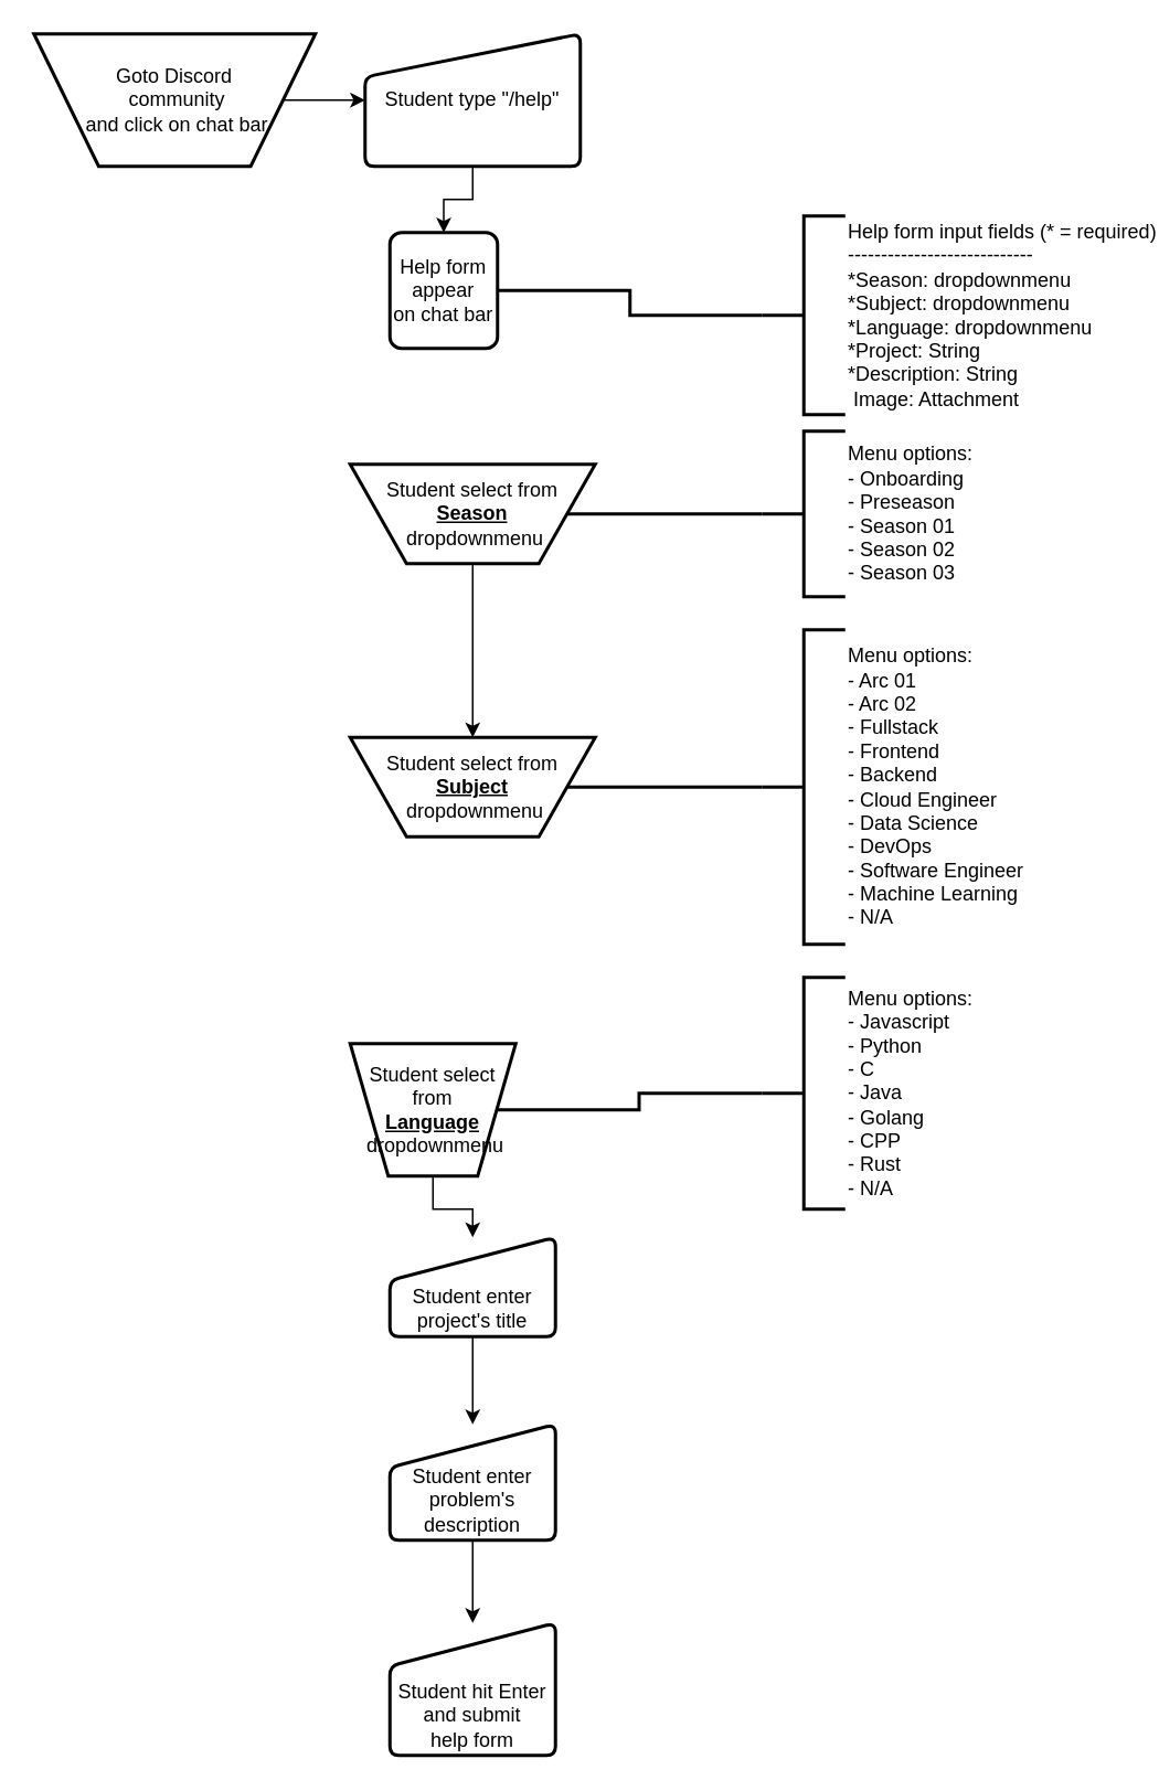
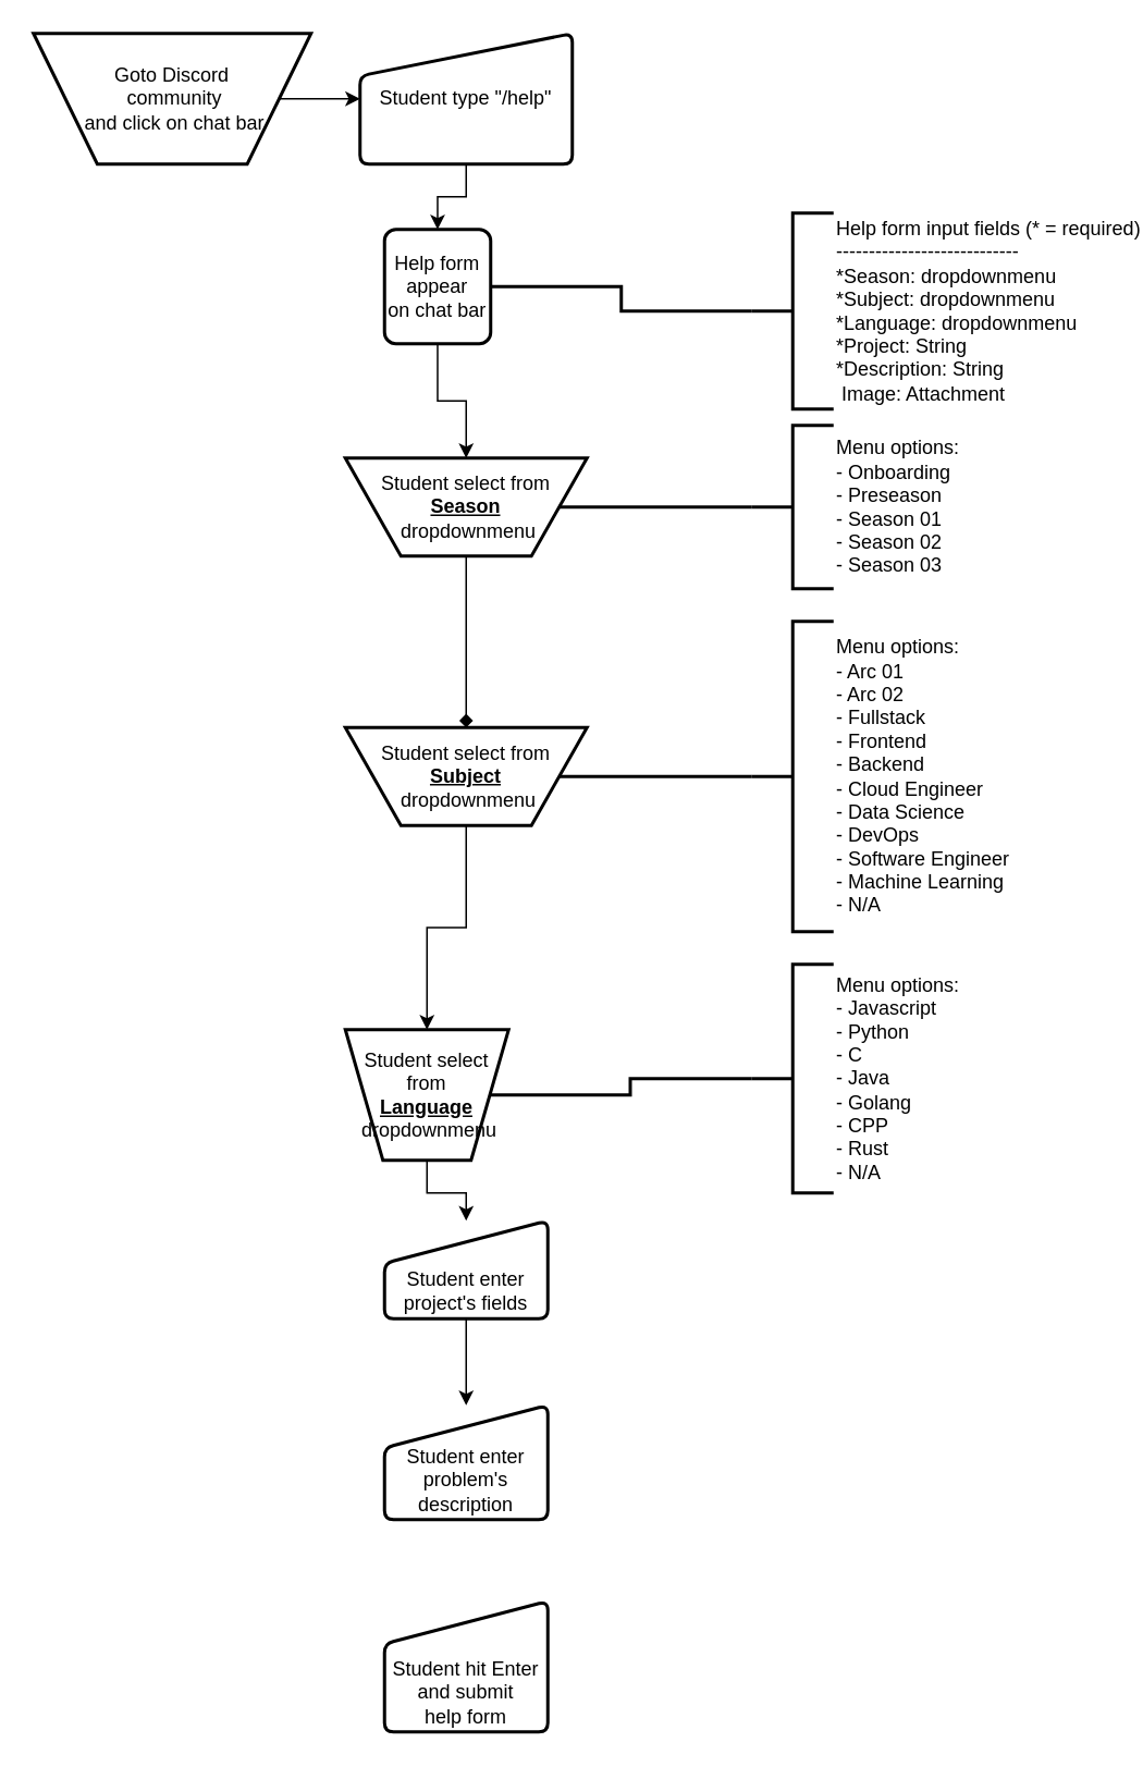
  <mxCell id="0" />
  <mxCell id="1" parent="0" />
  <mxCell id="2" value="" style="edgeStyle=orthogonalEdgeStyle;rounded=0;orthogonalLoop=1;jettySize=auto;html=1;" edge="1" parent="1" source="3" target="5"><mxGeometry relative="1" as="geometry" /></mxCell>
  <mxCell id="3" value="Goto Discord&lt;br&gt;&amp;nbsp;community&lt;br&gt;&amp;nbsp;and click on chat bar&lt;span data-lucid-content=&quot;{&amp;quot;t&amp;quot;:&amp;quot;Goto Discord community and click on chat bar&amp;quot;,&amp;quot;m&amp;quot;:[{&amp;quot;s&amp;quot;:0,&amp;quot;n&amp;quot;:&amp;quot;a&amp;quot;,&amp;quot;v&amp;quot;:&amp;quot;center&amp;quot;},{&amp;quot;s&amp;quot;:0,&amp;quot;n&amp;quot;:&amp;quot;c&amp;quot;,&amp;quot;v&amp;quot;:&amp;quot;3a414aff&amp;quot;,&amp;quot;e&amp;quot;:44}]}&quot; data-lucid-type=&quot;application/vnd.lucid.text&quot;&gt;&lt;/span&gt;&lt;span data-lucid-content=&quot;{&amp;quot;t&amp;quot;:&amp;quot;Goto Discord community and click on chat bar&amp;quot;,&amp;quot;m&amp;quot;:[{&amp;quot;s&amp;quot;:0,&amp;quot;n&amp;quot;:&amp;quot;a&amp;quot;,&amp;quot;v&amp;quot;:&amp;quot;center&amp;quot;},{&amp;quot;s&amp;quot;:0,&amp;quot;n&amp;quot;:&amp;quot;c&amp;quot;,&amp;quot;v&amp;quot;:&amp;quot;3a414aff&amp;quot;,&amp;quot;e&amp;quot;:44}]}&quot; data-lucid-type=&quot;application/vnd.lucid.text&quot;&gt;&lt;/span&gt;" style="verticalLabelPosition=middle;verticalAlign=middle;html=1;shape=trapezoid;perimeter=trapezoidPerimeter;whiteSpace=wrap;size=0.23;arcSize=10;flipV=1;labelPosition=center;align=center;strokeWidth=2;" vertex="1" parent="1"><mxGeometry x="20" y="20" width="170" height="80" as="geometry" /></mxCell>
  <mxCell id="4" value="" style="edgeStyle=orthogonalEdgeStyle;rounded=0;orthogonalLoop=1;jettySize=auto;html=1;" edge="1" parent="1" source="5" target="8"><mxGeometry relative="1" as="geometry" /></mxCell>
  <mxCell id="5" value="Student type &quot;/help&quot;" style="html=1;strokeWidth=2;shape=manualInput;whiteSpace=wrap;rounded=1;size=26;arcSize=11;shadow=0;align=center;verticalAlign=middle;" vertex="1" parent="1"><mxGeometry x="220" y="20" width="130" height="80" as="geometry" /></mxCell>
+ <mxCell id="6" value="" style="edgeStyle=orthogonalEdgeStyle;rounded=0;orthogonalLoop=1;jettySize=auto;html=1;" edge="1" parent="1" source="8" target="12"><mxGeometry relative="1" as="geometry" /></mxCell>
  <mxCell id="7" style="edgeStyle=orthogonalEdgeStyle;rounded=0;orthogonalLoop=1;jettySize=auto;html=1;exitX=1;exitY=0.5;exitDx=0;exitDy=0;entryX=0;entryY=0.5;entryDx=0;entryDy=0;entryPerimeter=0;endArrow=none;endFill=0;strokeWidth=2;" edge="1" parent="1" source="8" target="9"><mxGeometry relative="1" as="geometry" /></mxCell>
  <mxCell id="8" value="Help form appear&lt;br&gt;on chat bar" style="rounded=1;whiteSpace=wrap;html=1;absoluteArcSize=1;arcSize=14;strokeWidth=2;" vertex="1" parent="1"><mxGeometry x="235" y="140" width="65" height="70" as="geometry" /></mxCell>
  <mxCell id="9" value="Help form input fields (* = required)&lt;br&gt;----------------------------&lt;br&gt;*Season: dropdownmenu&lt;br&gt;*Subject: dropdownmenu&lt;br&gt;*Language: dropdownmenu&lt;br&gt;*Project: String&lt;br&gt;*Description: String&lt;br&gt;&amp;nbsp;Image: Attachment" style="strokeWidth=2;html=1;shape=mxgraph.flowchart.annotation_2;align=left;labelPosition=right;pointerEvents=1;" vertex="1" parent="1"><mxGeometry x="460" y="130" width="50" height="120" as="geometry" /></mxCell>
  <mxCell id="10" value="" style="edgeStyle=orthogonalEdgeStyle;rounded=0;orthogonalLoop=1;jettySize=auto;html=1;strokeWidth=2;endArrow=none;endFill=0;" edge="1" parent="1" source="12" target="19"><mxGeometry relative="1" as="geometry" /></mxCell>
- <mxCell id="11" value="" style="edgeStyle=orthogonalEdgeStyle;rounded=0;orthogonalLoop=1;jettySize=auto;html=1;" edge="1" parent="1" source="12" target="15"><mxGeometry relative="1" as="geometry" /></mxCell>
+ <mxCell id="11" value="" style="edgeStyle=orthogonalEdgeStyle;rounded=0;orthogonalLoop=1;jettySize=auto;html=1;endArrow=diamond;" edge="1" parent="1" source="12" target="15"><mxGeometry relative="1" as="geometry" /></mxCell>
  <mxCell id="12" value="Student select from&lt;br&gt;&lt;b&gt;&lt;u&gt;Season&lt;/u&gt;&lt;/b&gt;&lt;br&gt;&amp;nbsp;dropdownmenu" style="verticalLabelPosition=middle;verticalAlign=middle;html=1;shape=trapezoid;perimeter=trapezoidPerimeter;whiteSpace=wrap;size=0.23;arcSize=10;flipV=1;labelPosition=center;align=center;strokeWidth=2;" vertex="1" parent="1"><mxGeometry x="211" y="280" width="148" height="60" as="geometry" /></mxCell>
  <mxCell id="13" value="" style="edgeStyle=orthogonalEdgeStyle;rounded=0;orthogonalLoop=1;jettySize=auto;html=1;strokeWidth=2;endArrow=none;endFill=0;" edge="1" parent="1" source="15" target="20"><mxGeometry relative="1" as="geometry" /></mxCell>
+ <mxCell id="14" style="edgeStyle=orthogonalEdgeStyle;rounded=0;orthogonalLoop=1;jettySize=auto;html=1;exitX=0.5;exitY=1;exitDx=0;exitDy=0;entryX=0.5;entryY=0;entryDx=0;entryDy=0;" edge="1" parent="1" source="15" target="18"><mxGeometry relative="1" as="geometry" /></mxCell>
  <mxCell id="15" value="Student select from&lt;br&gt;&lt;b&gt;&lt;u&gt;Subject&lt;/u&gt;&lt;/b&gt;&lt;br&gt;&amp;nbsp;dropdownmenu" style="verticalLabelPosition=middle;verticalAlign=middle;html=1;shape=trapezoid;perimeter=trapezoidPerimeter;whiteSpace=wrap;size=0.23;arcSize=10;flipV=1;labelPosition=center;align=center;strokeWidth=2;" vertex="1" parent="1"><mxGeometry x="211" y="445" width="148" height="60" as="geometry" /></mxCell>
  <mxCell id="16" value="" style="edgeStyle=orthogonalEdgeStyle;rounded=0;orthogonalLoop=1;jettySize=auto;html=1;strokeWidth=2;endArrow=none;endFill=0;" edge="1" parent="1" source="18" target="21"><mxGeometry relative="1" as="geometry" /></mxCell>
  <mxCell id="17" value="" style="edgeStyle=orthogonalEdgeStyle;rounded=0;orthogonalLoop=1;jettySize=auto;html=1;" edge="1" parent="1" source="18" target="23"><mxGeometry relative="1" as="geometry" /></mxCell>
  <mxCell id="18" value="Student select from&lt;br&gt;&lt;b&gt;&lt;u&gt;Language&lt;/u&gt;&lt;/b&gt;&lt;br&gt;&amp;nbsp;dropdownmenu" style="verticalLabelPosition=middle;verticalAlign=middle;html=1;shape=trapezoid;perimeter=trapezoidPerimeter;whiteSpace=wrap;size=0.23;arcSize=10;flipV=1;labelPosition=center;align=center;strokeWidth=2;" vertex="1" parent="1"><mxGeometry x="211" y="630" width="100" height="80" as="geometry" /></mxCell>
  <mxCell id="19" value="Menu options:&lt;br&gt;- Onboarding&lt;br&gt;- Preseason&lt;br&gt;- Season 01&lt;br&gt;- Season 02&lt;br&gt;- Season 03" style="strokeWidth=2;html=1;shape=mxgraph.flowchart.annotation_2;align=left;labelPosition=right;pointerEvents=1;" vertex="1" parent="1"><mxGeometry x="460" y="260" width="50" height="100" as="geometry" /></mxCell>
  <mxCell id="20" value="Menu options:&lt;br&gt;- Arc 01&lt;br&gt;- Arc 02&lt;br&gt;- Fullstack&lt;br&gt;- Frontend&lt;br&gt;- Backend&lt;br&gt;- Cloud Engineer&lt;br&gt;- Data Science&lt;br&gt;- DevOps&lt;br&gt;- Software Engineer&lt;br&gt;- Machine Learning&lt;br&gt;- N/A" style="strokeWidth=2;html=1;shape=mxgraph.flowchart.annotation_2;align=left;labelPosition=right;pointerEvents=1;" vertex="1" parent="1"><mxGeometry x="460" y="380" width="50" height="190" as="geometry" /></mxCell>
  <mxCell id="21" value="Menu options:&lt;br&gt;- Javascript&lt;br&gt;- Python&lt;br&gt;- C&lt;br&gt;- Java&lt;br&gt;- Golang&lt;br&gt;- CPP&lt;br&gt;- Rust&lt;br&gt;- N/A" style="strokeWidth=2;html=1;shape=mxgraph.flowchart.annotation_2;align=left;labelPosition=right;pointerEvents=1;" vertex="1" parent="1"><mxGeometry x="460" y="590" width="50" height="140" as="geometry" /></mxCell>
  <mxCell id="22" value="" style="edgeStyle=orthogonalEdgeStyle;rounded=0;orthogonalLoop=1;jettySize=auto;html=1;" edge="1" parent="1" source="23" target="25"><mxGeometry relative="1" as="geometry" /></mxCell>
- <mxCell id="23" value="Student enter project's title" style="html=1;strokeWidth=2;shape=manualInput;whiteSpace=wrap;rounded=1;size=26;arcSize=11;verticalAlign=bottom;horizontal=1;" vertex="1" parent="1"><mxGeometry x="235" y="747" width="100" height="60" as="geometry" /></mxCell>
- <mxCell id="24" value="" style="edgeStyle=orthogonalEdgeStyle;rounded=0;orthogonalLoop=1;jettySize=auto;html=1;" edge="1" parent="1" source="25" target="26"><mxGeometry relative="1" as="geometry" /></mxCell>
+ <mxCell id="23" value="Student enter project's fields" style="html=1;strokeWidth=2;shape=manualInput;whiteSpace=wrap;rounded=1;size=26;arcSize=11;verticalAlign=bottom;horizontal=1;" vertex="1" parent="1"><mxGeometry x="235" y="747" width="100" height="60" as="geometry" /></mxCell>
  <mxCell id="25" value="Student enter problem's description" style="html=1;strokeWidth=2;shape=manualInput;whiteSpace=wrap;rounded=1;size=26;arcSize=11;verticalAlign=bottom;horizontal=1;" vertex="1" parent="1"><mxGeometry x="235" y="860" width="100" height="70" as="geometry" /></mxCell>
  <mxCell id="26" value="Student hit Enter and submit&lt;br&gt;help form" style="html=1;strokeWidth=2;shape=manualInput;whiteSpace=wrap;rounded=1;size=26;arcSize=11;verticalAlign=bottom;horizontal=1;" vertex="1" parent="1"><mxGeometry x="235" y="980" width="100" height="80" as="geometry" /></mxCell>
